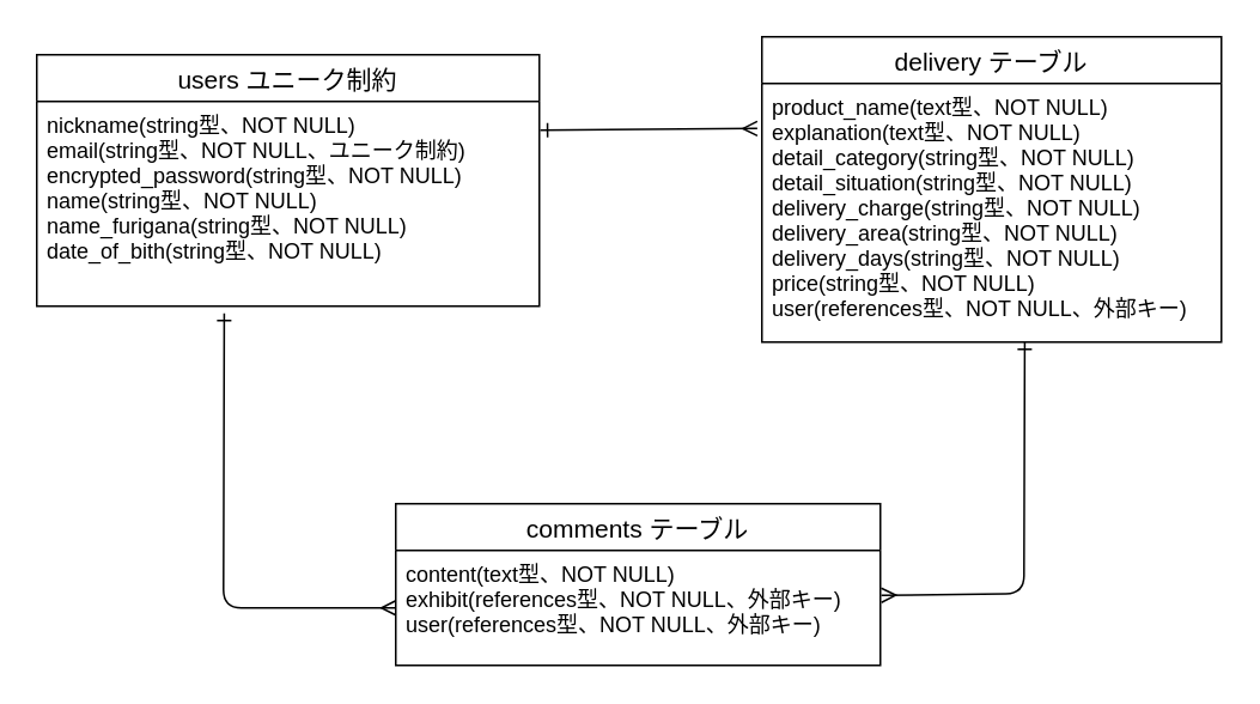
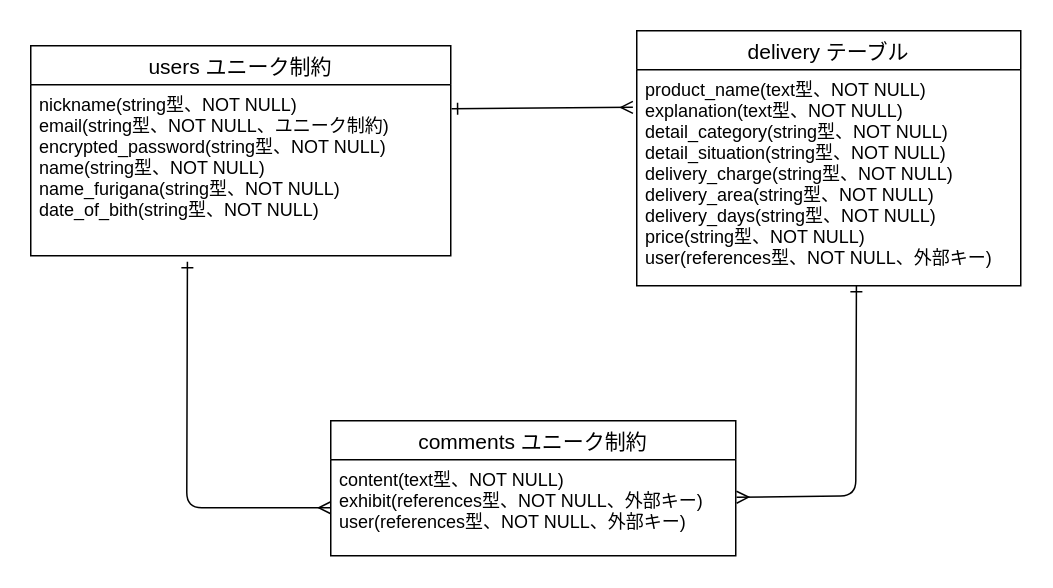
  <mxCell id="0" />
  <mxCell id="1" parent="0" />
  <mxCell id="2" value="users ユニーク制約" style="swimlane;fontStyle=0;childLayout=stackLayout;horizontal=1;startSize=26;horizontalStack=0;resizeParent=1;resizeParentMax=0;resizeLast=0;collapsible=1;marginBottom=0;align=center;fontSize=14;" vertex="1" parent="1"><mxGeometry x="20" y="30" width="280" height="140" as="geometry" /></mxCell>
  <mxCell id="3" value="nickname(string型、NOT NULL)&#10;email(string型、NOT NULL、ユニーク制約)&#10;encrypted_password(string型、NOT NULL)&#10;name(string型、NOT NULL)&#10;name_furigana(string型、NOT NULL)&#10;date_of_bith(string型、NOT NULL)&#10;" style="text;strokeColor=none;fillColor=none;spacingLeft=4;spacingRight=4;overflow=hidden;rotatable=0;points=[[0,0.5],[1,0.5]];portConstraint=eastwest;fontSize=12;" vertex="1" parent="2"><mxGeometry y="26" width="280" height="114" as="geometry" /></mxCell>
  <mxCell id="4" value="delivery テーブル" style="swimlane;fontStyle=0;childLayout=stackLayout;horizontal=1;startSize=26;horizontalStack=0;resizeParent=1;resizeParentMax=0;resizeLast=0;collapsible=1;marginBottom=0;align=center;fontSize=14;" vertex="1" parent="1"><mxGeometry x="424" y="20" width="256" height="170" as="geometry" /></mxCell>
  <mxCell id="5" value="product_name(text型、NOT NULL)&#10;explanation(text型、NOT NULL)&#10;detail_category(string型、NOT NULL)&#10;detail_situation(string型、NOT NULL)&#10;delivery_charge(string型、NOT NULL)&#10;delivery_area(string型、NOT NULL)&#10;delivery_days(string型、NOT NULL)&#10;price(string型、NOT NULL)&#10;user(references型、NOT NULL、外部キー)" style="text;strokeColor=none;fillColor=none;spacingLeft=4;spacingRight=4;overflow=hidden;rotatable=0;points=[[0,0.5],[1,0.5]];portConstraint=eastwest;fontSize=12;" vertex="1" parent="4"><mxGeometry y="26" width="256" height="144" as="geometry" /></mxCell>
- <mxCell id="6" value="comments テーブル" style="swimlane;fontStyle=0;childLayout=stackLayout;horizontal=1;startSize=26;horizontalStack=0;resizeParent=1;resizeParentMax=0;resizeLast=0;collapsible=1;marginBottom=0;align=center;fontSize=14;" vertex="1" parent="1"><mxGeometry x="220" y="280" width="270" height="90" as="geometry" /></mxCell>
+ <mxCell id="6" value="comments ユニーク制約" style="swimlane;fontStyle=0;childLayout=stackLayout;horizontal=1;startSize=26;horizontalStack=0;resizeParent=1;resizeParentMax=0;resizeLast=0;collapsible=1;marginBottom=0;align=center;fontSize=14;" vertex="1" parent="1"><mxGeometry x="220" y="280" width="270" height="90" as="geometry" /></mxCell>
  <mxCell id="7" value="content(text型、NOT NULL)&#10;exhibit(references型、NOT NULL、外部キー)&#10;user(references型、NOT NULL、外部キー)" style="text;strokeColor=none;fillColor=none;spacingLeft=4;spacingRight=4;overflow=hidden;rotatable=0;points=[[0,0.5],[1,0.5]];portConstraint=eastwest;fontSize=12;" vertex="1" parent="6"><mxGeometry y="26" width="270" height="64" as="geometry" /></mxCell>
  <mxCell id="8" style="edgeStyle=none;html=1;exitX=1.002;exitY=0.14;exitDx=0;exitDy=0;entryX=-0.01;entryY=0.174;entryDx=0;entryDy=0;entryPerimeter=0;endArrow=ERmany;endFill=0;startArrow=ERone;startFill=0;exitPerimeter=0;" edge="1" parent="1" source="3" target="5"><mxGeometry relative="1" as="geometry" /></mxCell>
  <mxCell id="9" style="edgeStyle=none;html=1;exitX=0;exitY=0.5;exitDx=0;exitDy=0;entryX=0.373;entryY=1.035;entryDx=0;entryDy=0;entryPerimeter=0;startArrow=ERmany;startFill=0;endArrow=ERone;endFill=0;" edge="1" parent="1" source="7" target="3"><mxGeometry relative="1" as="geometry"><Array as="points"><mxPoint x="124" y="338" /></Array></mxGeometry></mxCell>
  <mxCell id="10" style="edgeStyle=none;html=1;exitX=1.002;exitY=0.391;exitDx=0;exitDy=0;entryX=0.373;entryY=1.035;entryDx=0;entryDy=0;entryPerimeter=0;startArrow=ERmany;startFill=0;endArrow=ERone;endFill=0;exitPerimeter=0;" edge="1" parent="1" source="7"><mxGeometry relative="1" as="geometry"><mxPoint x="666" y="354.01" as="sourcePoint" /><mxPoint x="570.44" y="190" as="targetPoint" /><Array as="points"><mxPoint x="570" y="330" /></Array></mxGeometry></mxCell>
